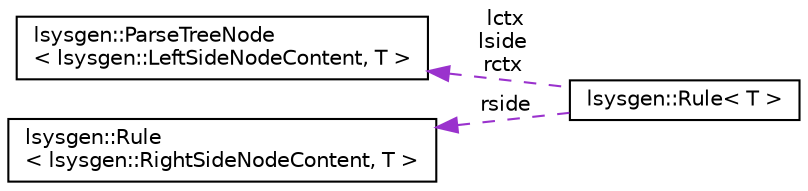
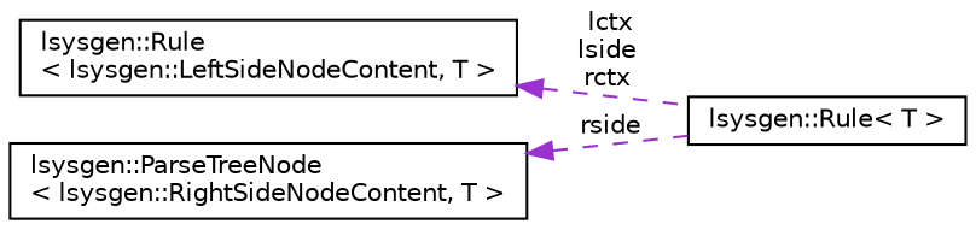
  digraph {
    rankdir=LR
    node [color=black fillcolor=white fontname=Helvetica fontsize=10 shape=record style=filled]
    edge [color=darkorchid3 dir=back fontname=Helvetica fontsize=10 labelfontname=Helvetica labelfontsize=10 style=dashed]
    n1 [height=0.2 label="lsysgen::Rule\< T \>" width=0.4]
-   n2 [height=0.2 label="lsysgen::ParseTreeNode\l\< lsysgen::LeftSideNodeContent, T \>" width=0.4]
-   n3 [height=0.2 label="lsysgen::Rule\l\< lsysgen::RightSideNodeContent, T \>" width=0.4]
+   n2 [height=0.2 label="lsysgen::Rule\l\< lsysgen::LeftSideNodeContent, T \>" width=0.4]
+   n3 [height=0.2 label="lsysgen::ParseTreeNode\l\< lsysgen::RightSideNodeContent, T \>" width=0.4]
    n2 -> n1 [label=" lctx\nlside\nrctx"]
    n3 -> n1 [label=" rside"]
  }
